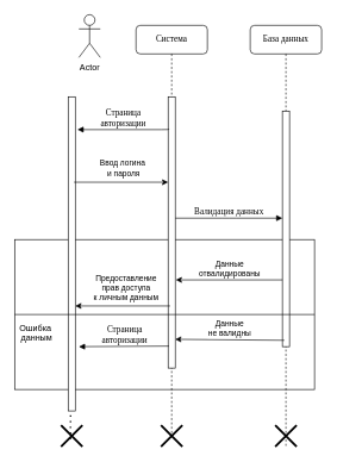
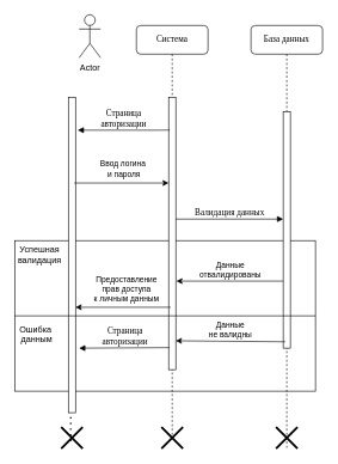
  <mxCell id="0" />
  <mxCell id="1" parent="0" />
  <mxCell id="2" value="" style="rounded=0;whiteSpace=wrap;html=1;fillColor=none;fontStyle=1" vertex="1" parent="1"><mxGeometry x="20" y="335" width="420" height="210" as="geometry" /></mxCell>
  <mxCell id="3" value="Система" style="shape=umlLifeline;perimeter=lifelinePerimeter;whiteSpace=wrap;html=1;container=1;collapsible=0;recursiveResize=0;outlineConnect=0;rounded=1;shadow=0;comic=0;labelBackgroundColor=none;strokeWidth=1;fontFamily=Verdana;fontSize=12;align=center;" parent="1" vertex="1"><mxGeometry x="190" y="35" width="100" height="580" as="geometry" /></mxCell>
  <mxCell id="4" value="" style="html=1;points=[];perimeter=orthogonalPerimeter;rounded=0;shadow=0;comic=0;labelBackgroundColor=none;strokeWidth=1;fontFamily=Verdana;fontSize=12;align=center;" parent="3" vertex="1"><mxGeometry x="45" y="100" width="10" height="380" as="geometry" /></mxCell>
  <mxCell id="5" value="База данных" style="shape=umlLifeline;perimeter=lifelinePerimeter;whiteSpace=wrap;html=1;container=1;collapsible=0;recursiveResize=0;outlineConnect=0;rounded=1;shadow=0;comic=0;labelBackgroundColor=none;strokeWidth=1;fontFamily=Verdana;fontSize=12;align=center;" parent="1" vertex="1"><mxGeometry x="350" y="35" width="100" height="590" as="geometry" /></mxCell>
  <mxCell id="6" value="" style="html=1;points=[];perimeter=orthogonalPerimeter;rounded=0;shadow=0;comic=0;labelBackgroundColor=none;strokeWidth=1;fontFamily=Verdana;fontSize=12;align=center;" parent="5" vertex="1"><mxGeometry x="45" y="120" width="10" height="330" as="geometry" /></mxCell>
  <mxCell id="7" value="" style="shape=umlDestroy;whiteSpace=wrap;html=1;strokeWidth=3;targetShapes=umlLifeline;" vertex="1" parent="5"><mxGeometry x="35" y="560" width="30" height="30" as="geometry" /></mxCell>
  <mxCell id="8" value="Страница &lt;br&gt;авторизации" style="html=1;verticalAlign=bottom;endArrow=block;labelBackgroundColor=none;fontFamily=Verdana;fontSize=12;edgeStyle=elbowEdgeStyle;elbow=vertical;exitX=0.26;exitY=0.082;exitDx=0;exitDy=0;exitPerimeter=0;" parent="1" edge="1"><mxGeometry relative="1" as="geometry"><mxPoint x="236" y="180" as="sourcePoint" /><mxPoint x="108" y="181" as="targetPoint" /></mxGeometry></mxCell>
  <mxCell id="9" value="Валидация данных" style="html=1;verticalAlign=bottom;endArrow=block;entryX=0;entryY=0;labelBackgroundColor=none;fontFamily=Verdana;fontSize=12;edgeStyle=elbowEdgeStyle;elbow=vertical;" parent="1" edge="1"><mxGeometry relative="1" as="geometry"><mxPoint x="245" y="305" as="sourcePoint" /><mxPoint x="395" y="305" as="targetPoint" /></mxGeometry></mxCell>
  <mxCell id="10" value="Actor" style="shape=umlActor;verticalLabelPosition=bottom;verticalAlign=top;html=1;outlineConnect=0;" vertex="1" parent="1"><mxGeometry x="110" y="20" width="30" height="60" as="geometry" /></mxCell>
  <mxCell id="11" value="" style="html=1;points=[];perimeter=orthogonalPerimeter;rounded=0;shadow=0;comic=0;labelBackgroundColor=none;strokeWidth=1;fontFamily=Verdana;fontSize=12;align=center;" parent="1" vertex="1"><mxGeometry x="95" y="135" width="10" height="440" as="geometry" /></mxCell>
  <mxCell id="12" value="" style="endArrow=classic;html=1;rounded=0;exitX=0.82;exitY=0.272;exitDx=0;exitDy=0;exitPerimeter=0;" edge="1" parent="1" source="11" target="4"><mxGeometry width="50" height="50" relative="1" as="geometry"><mxPoint x="520" y="335" as="sourcePoint" /><mxPoint x="570" y="285" as="targetPoint" /></mxGeometry></mxCell>
  <mxCell id="13" value="Ввод логина&lt;br&gt;&amp;nbsp;и пароля" style="edgeLabel;html=1;align=center;verticalAlign=middle;resizable=0;points=[];" vertex="1" connectable="0" parent="12"><mxGeometry x="0.105" y="-2" relative="1" as="geometry"><mxPoint x="-6" y="-22" as="offset" /></mxGeometry></mxCell>
  <mxCell id="14" value="" style="endArrow=none;dashed=1;html=1;dashPattern=1 3;strokeWidth=2;rounded=0;entryX=0.34;entryY=1.001;entryDx=0;entryDy=0;entryPerimeter=0;" edge="1" parent="1" target="11"><mxGeometry width="50" height="50" relative="1" as="geometry"><mxPoint x="98" y="615" as="sourcePoint" /><mxPoint x="170" y="555" as="targetPoint" /></mxGeometry></mxCell>
  <mxCell id="15" value="" style="shape=umlDestroy;whiteSpace=wrap;html=1;strokeWidth=3;targetShapes=umlLifeline;" vertex="1" parent="1"><mxGeometry x="85" y="595" width="30" height="30" as="geometry" /></mxCell>
  <mxCell id="16" value="" style="shape=umlDestroy;whiteSpace=wrap;html=1;strokeWidth=3;targetShapes=umlLifeline;" vertex="1" parent="1"><mxGeometry x="225" y="595" width="30" height="30" as="geometry" /></mxCell>
  <mxCell id="17" value="" style="endArrow=none;html=1;rounded=0;exitX=0;exitY=0.5;exitDx=0;exitDy=0;entryX=1;entryY=0.5;entryDx=0;entryDy=0;" edge="1" parent="1" source="2" target="2"><mxGeometry width="50" height="50" relative="1" as="geometry"><mxPoint x="400" y="385" as="sourcePoint" /><mxPoint x="450" y="335" as="targetPoint" /></mxGeometry></mxCell>
+ <mxCell id="18" value="Успешная валидация" style="text;html=1;strokeColor=none;fillColor=none;align=center;verticalAlign=middle;whiteSpace=wrap;rounded=0;" vertex="1" parent="1"><mxGeometry x="20" y="335" width="70" height="40" as="geometry" /></mxCell>
  <mxCell id="19" value="&lt;div style=&quot;text-align: center;&quot;&gt;Ошибка&amp;nbsp;&lt;/div&gt;&lt;div style=&quot;text-align: center;&quot;&gt;данным&lt;/div&gt;" style="text;whiteSpace=wrap;html=1;" vertex="1" parent="1"><mxGeometry x="25" y="445" width="65" height="40" as="geometry" /></mxCell>
  <mxCell id="20" value="" style="endArrow=classic;html=1;rounded=0;entryX=1.08;entryY=0.675;entryDx=0;entryDy=0;entryPerimeter=0;" edge="1" parent="1" source="6" target="4"><mxGeometry width="50" height="50" relative="1" as="geometry"><mxPoint x="400" y="485" as="sourcePoint" /><mxPoint x="450" y="435" as="targetPoint" /></mxGeometry></mxCell>
  <mxCell id="21" value="Данные &lt;br&gt;отвалидированы" style="edgeLabel;html=1;align=center;verticalAlign=middle;resizable=0;points=[];" vertex="1" connectable="0" parent="20"><mxGeometry x="0.129" y="-4" relative="1" as="geometry"><mxPoint x="9" y="-12" as="offset" /></mxGeometry></mxCell>
  <mxCell id="22" value="" style="endArrow=classic;html=1;rounded=0;exitX=0.28;exitY=0.771;exitDx=0;exitDy=0;exitPerimeter=0;" edge="1" parent="1" source="4" target="11"><mxGeometry width="50" height="50" relative="1" as="geometry"><mxPoint x="230" y="405" as="sourcePoint" /><mxPoint x="105" y="410" as="targetPoint" /></mxGeometry></mxCell>
  <mxCell id="23" value="Предоставление &lt;br&gt;прав доступа &lt;br&gt;к личным данным" style="edgeLabel;html=1;align=center;verticalAlign=middle;resizable=0;points=[];" vertex="1" connectable="0" parent="22"><mxGeometry x="0.129" y="-4" relative="1" as="geometry"><mxPoint x="13" y="-21" as="offset" /></mxGeometry></mxCell>
  <mxCell id="24" value="" style="endArrow=classic;html=1;rounded=0;entryX=1;entryY=0.894;entryDx=0;entryDy=0;entryPerimeter=0;exitX=0.28;exitY=0.973;exitDx=0;exitDy=0;exitPerimeter=0;" edge="1" parent="1" source="6" target="4"><mxGeometry width="50" height="50" relative="1" as="geometry"><mxPoint x="399" y="475" as="sourcePoint" /><mxPoint x="250" y="475" as="targetPoint" /></mxGeometry></mxCell>
  <mxCell id="25" value="Данные &lt;br&gt;не валидны" style="edgeLabel;html=1;align=center;verticalAlign=middle;resizable=0;points=[];" vertex="1" connectable="0" parent="24"><mxGeometry x="0.129" y="-4" relative="1" as="geometry"><mxPoint x="9" y="-12" as="offset" /></mxGeometry></mxCell>
  <mxCell id="26" value="Страница &lt;br&gt;авторизации" style="html=1;verticalAlign=bottom;endArrow=block;labelBackgroundColor=none;fontFamily=Verdana;fontSize=12;edgeStyle=elbowEdgeStyle;elbow=vertical;exitX=0.12;exitY=0.919;exitDx=0;exitDy=0;exitPerimeter=0;" edge="1" parent="1" source="4"><mxGeometry relative="1" as="geometry"><mxPoint x="220" y="485" as="sourcePoint" /><mxPoint x="110" y="485" as="targetPoint" /><Array as="points"><mxPoint x="170" y="485" /></Array></mxGeometry></mxCell>
